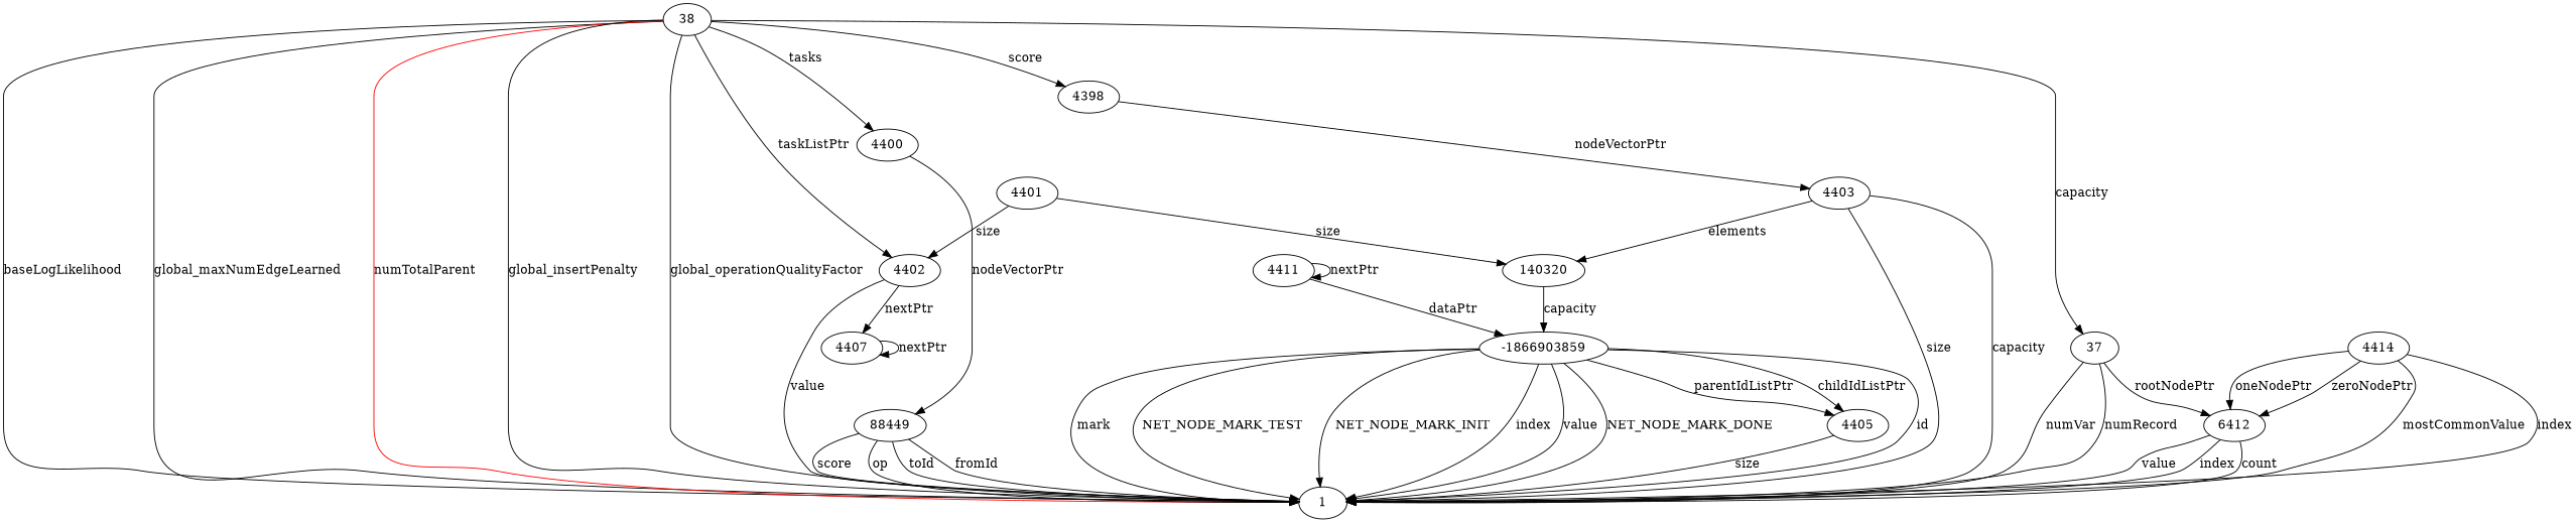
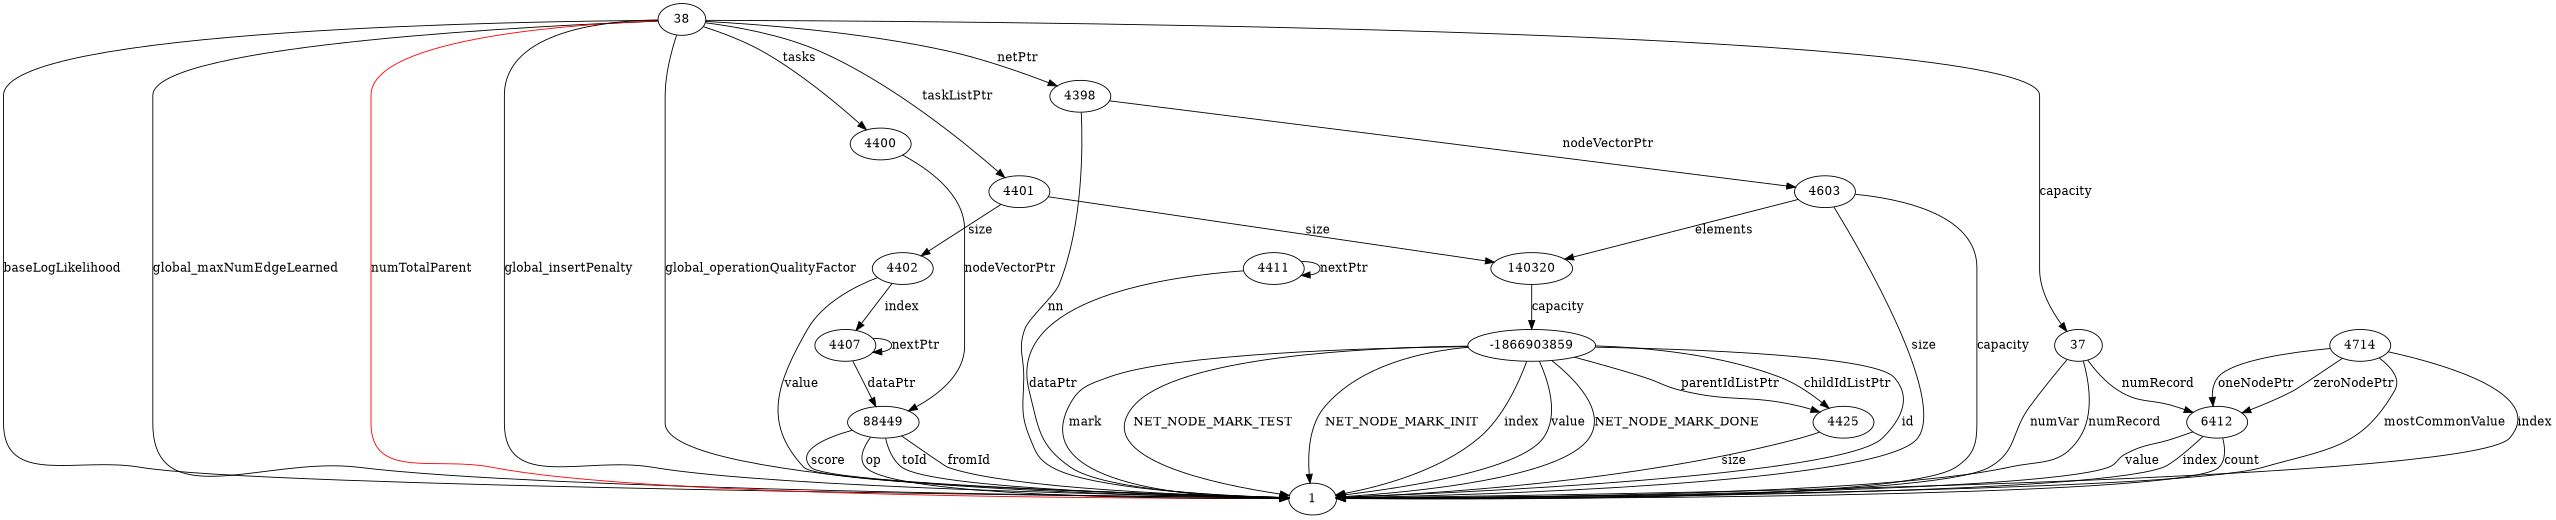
  digraph {
    38
    4400
    1
    4401
    4398
    37
    88449
    4402
    140320
-   4403
+   4403 [label=4603]
    n11 [label=6412]
    4407
    -1866903859
-   4405
+   4405 [label=4425]
    4411
-   4414
+   4414 [label=4714]
    38 -> 4400 [label=tasks]
    38 -> 1 [label=baseLogLikelihood]
    38 -> 1 [label=global_maxNumEdgeLearned]
    38 -> 1 [color=red label=numTotalParent]
    38 -> 1 [label=global_insertPenalty]
    38 -> 1 [label=global_operationQualityFactor]
-   38 -> 4402 [label=taskListPtr]
-   38 -> 4398 [label=score]
+   38 -> 4401 [label=taskListPtr]
+   38 -> 4398 [label=netPtr]
    38 -> 37 [label=capacity]
    4400 -> 88449 [label=nodeVectorPtr]
    4401 -> 4402 [label=size]
    4401 -> 140320 [label=size]
+   4398 -> 1 [label=nn]
    4398 -> 4403 [label=nodeVectorPtr]
    37 -> 1 [label=numVar]
    37 -> 1 [label=numRecord]
-   37 -> n11 [label=rootNodePtr]
+   37 -> n11 [label=numRecord]
    88449 -> 1 [label=score]
    88449 -> 1 [label=op]
    88449 -> 1 [label=toId]
    88449 -> 1 [label=fromId]
    4402 -> 1 [label=value]
-   4402 -> 4407 [label=nextPtr]
+   4402 -> 4407 [label=index]
    140320 -> -1866903859 [label=capacity]
    4403 -> 1 [label=capacity]
    4403 -> 1 [label=size]
    4403 -> 140320 [label=elements]
    n11 -> 1 [label=index]
    n11 -> 1 [label=count]
    n11 -> 1 [label=value]
+   4407 -> 88449 [label=dataPtr]
    4407 -> 4407 [label=nextPtr]
    -1866903859 -> 1 [label=id]
    -1866903859 -> 1 [label=mark]
    -1866903859 -> 1 [label=NET_NODE_MARK_TEST]
    -1866903859 -> 1 [label=NET_NODE_MARK_INIT]
    -1866903859 -> 1 [label=index]
    -1866903859 -> 1 [label=value]
    -1866903859 -> 1 [label=NET_NODE_MARK_DONE]
    -1866903859 -> 4405 [label=parentIdListPtr]
    -1866903859 -> 4405 [label=childIdListPtr]
    4405 -> 1 [label=size]
-   4411 -> -1866903859 [label=dataPtr]
+   4411 -> 1 [label=dataPtr]
    4411 -> 4411 [label=nextPtr]
    4414 -> 1 [label=mostCommonValue]
    4414 -> 1 [label=index]
    4414 -> n11 [label=oneNodePtr]
    4414 -> n11 [label=zeroNodePtr]
  }
